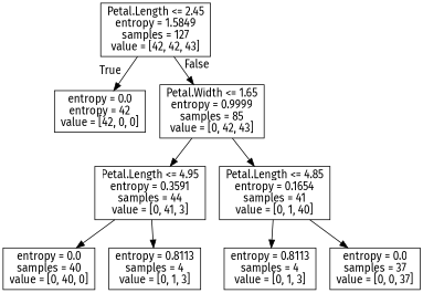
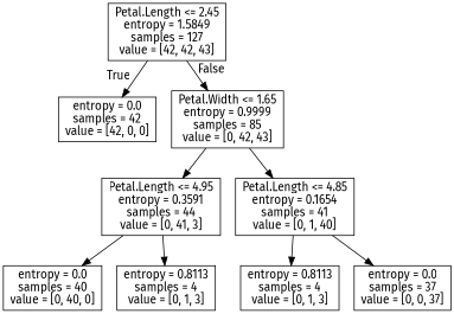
  digraph {
    fontname="Fira Sans"
    node [shape=box fontname="Fira Sans"]
    edge [fontname="Fira Sans"]
    n1 [label="Petal.Length <= 2.45\nentropy = 1.5849\nsamples = 127\nvalue = [42, 42, 43]"]
-   n2 [label="entropy = 0.0\nentropy = 42\nvalue = [42, 0, 0]"]
+   n2 [label="entropy = 0.0\nsamples = 42\nvalue = [42, 0, 0]"]
    n3 [label="Petal.Width <= 1.65\nentropy = 0.9999\nsamples = 85\nvalue = [0, 42, 43]"]
    n4 [label="Petal.Length <= 4.95\nentropy = 0.3591\nsamples = 44\nvalue = [0, 41, 3]"]
    n5 [label="Petal.Length <= 4.85\nentropy = 0.1654\nsamples = 41\nvalue = [0, 1, 40]"]
    n6 [label="entropy = 0.0\nsamples = 40\nvalue = [0, 40, 0]"]
    n7 [label="entropy = 0.8113\nsamples = 4\nvalue = [0, 1, 3]"]
    n8 [label="entropy = 0.8113\nsamples = 4\nvalue = [0, 1, 3]"]
    n9 [label="entropy = 0.0\nsamples = 37\nvalue = [0, 0, 37]"]
    n1 -> n2 [headlabel=True labelangle=45 labeldistance=2.5]
    n1 -> n3 [headlabel=False labelangle=-45 labeldistance=2.5]
    n3 -> n4
    n3 -> n5
    n4 -> n6
    n4 -> n7
    n5 -> n8
    n5 -> n9
  }
